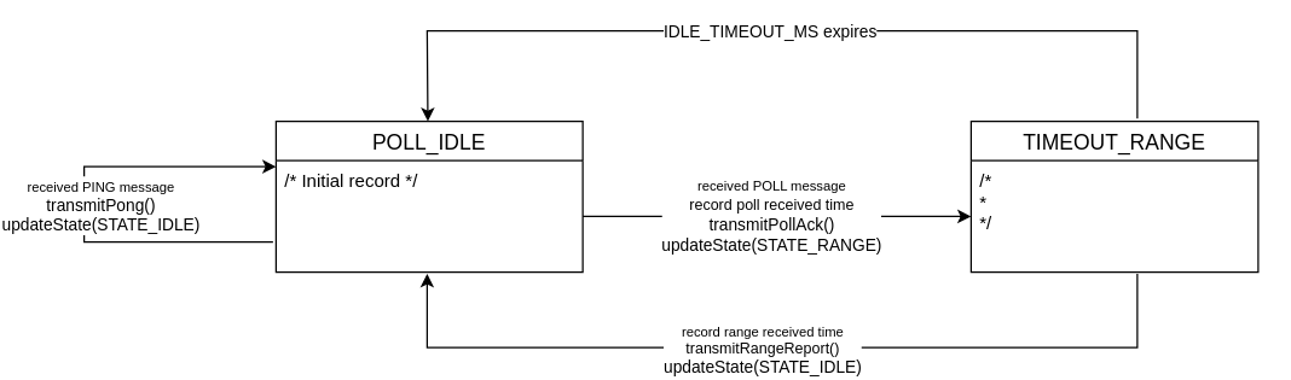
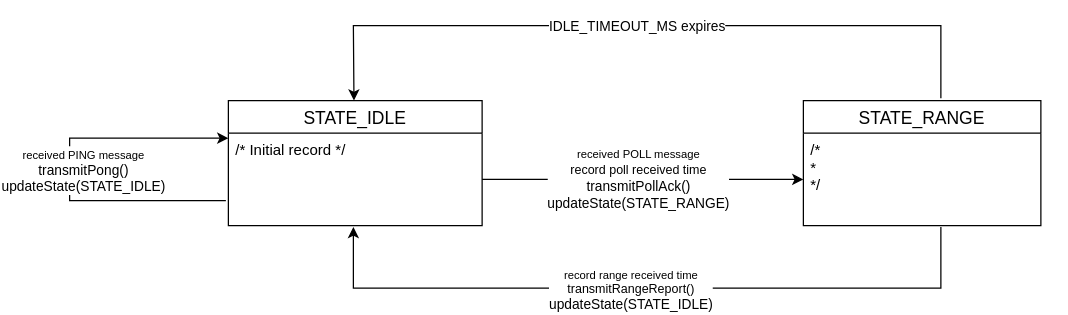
  <mxCell id="0" />
  <mxCell id="1" parent="0" />
- <mxCell id="2" value="POLL_IDLE" style="swimlane;fontStyle=0;childLayout=stackLayout;horizontal=1;startSize=26;horizontalStack=0;resizeParent=1;resizeParentMax=0;resizeLast=0;collapsible=1;marginBottom=0;align=center;fontSize=14;" vertex="1" parent="1"><mxGeometry x="20" y="80" width="203" height="100" as="geometry" /></mxCell>
+ <mxCell id="2" value="STATE_IDLE" style="swimlane;fontStyle=0;childLayout=stackLayout;horizontal=1;startSize=26;horizontalStack=0;resizeParent=1;resizeParentMax=0;resizeLast=0;collapsible=1;marginBottom=0;align=center;fontSize=14;" vertex="1" parent="1"><mxGeometry x="20" y="80" width="203" height="100" as="geometry" /></mxCell>
  <mxCell id="3" value="" style="endArrow=classic;html=1;rounded=0;strokeColor=default;jumpStyle=none;" edge="1" parent="2"><mxGeometry width="50" height="50" relative="1" as="geometry"><mxPoint x="-2" y="80" as="sourcePoint" /><mxPoint y="30" as="targetPoint" /><Array as="points"><mxPoint x="-127" y="80" /><mxPoint x="-127" y="30" /></Array></mxGeometry></mxCell>
  <mxCell id="4" value="&lt;font style=&quot;font-size: 9px;&quot;&gt;received PING message&lt;/font&gt;&lt;br&gt;transmitPong()&lt;br&gt;updateState(STATE_IDLE)" style="edgeLabel;html=1;align=center;verticalAlign=middle;resizable=0;points=[];" vertex="1" connectable="0" parent="3"><mxGeometry x="-0.057" y="1" relative="1" as="geometry"><mxPoint x="11" y="-8" as="offset" /></mxGeometry></mxCell>
  <mxCell id="5" value="/* Initial record */" style="text;strokeColor=none;fillColor=none;spacingLeft=4;spacingRight=4;overflow=hidden;rotatable=0;points=[[0,0.5],[1,0.5]];portConstraint=eastwest;fontSize=12;" vertex="1" parent="2"><mxGeometry y="26" width="203" height="74" as="geometry" /></mxCell>
  <mxCell id="6" value="" style="endArrow=classic;html=1;rounded=0;strokeColor=default;jumpStyle=none;entryX=0.495;entryY=-0.001;entryDx=0;entryDy=0;entryPerimeter=0;" edge="1" parent="1" target="2"><mxGeometry width="50" height="50" relative="1" as="geometry"><mxPoint x="590" y="78" as="sourcePoint" /><mxPoint x="100" y="78" as="targetPoint" /><Array as="points"><mxPoint x="590" y="20" /><mxPoint x="120" y="20" /></Array></mxGeometry></mxCell>
  <mxCell id="7" value="IDLE_TIMEOUT_MS expires" style="edgeLabel;html=1;align=center;verticalAlign=middle;resizable=0;points=[];" vertex="1" connectable="0" parent="1"><mxGeometry x="340.001" y="20.005" as="geometry"><mxPoint x="6" as="offset" /></mxGeometry></mxCell>
- <mxCell id="8" value="TIMEOUT_RANGE" style="swimlane;fontStyle=0;childLayout=stackLayout;horizontal=1;startSize=26;horizontalStack=0;resizeParent=1;resizeParentMax=0;resizeLast=0;collapsible=1;marginBottom=0;align=center;fontSize=14;" vertex="1" parent="1"><mxGeometry x="480" y="80" width="190" height="100" as="geometry" /></mxCell>
+ <mxCell id="8" value="STATE_RANGE" style="swimlane;fontStyle=0;childLayout=stackLayout;horizontal=1;startSize=26;horizontalStack=0;resizeParent=1;resizeParentMax=0;resizeLast=0;collapsible=1;marginBottom=0;align=center;fontSize=14;" vertex="1" parent="1"><mxGeometry x="480" y="80" width="190" height="100" as="geometry" /></mxCell>
  <mxCell id="9" value="/*&#10;* &#10;*/" style="text;strokeColor=none;fillColor=none;spacingLeft=4;spacingRight=4;overflow=hidden;rotatable=0;points=[[0,0.5],[1,0.5]];portConstraint=eastwest;fontSize=12;" vertex="1" parent="8"><mxGeometry y="26" width="190" height="74" as="geometry" /></mxCell>
  <mxCell id="10" value="" style="endArrow=classic;html=1;rounded=0;strokeColor=default;jumpStyle=none;exitX=1;exitY=0.5;exitDx=0;exitDy=0;" edge="1" parent="1" source="5"><mxGeometry width="50" height="50" relative="1" as="geometry"><mxPoint x="-410" y="540" as="sourcePoint" /><mxPoint x="480" y="143" as="targetPoint" /><Array as="points" /></mxGeometry></mxCell>
  <mxCell id="11" value="&lt;font style=&quot;font-size: 9px;&quot;&gt;received POLL message&lt;br&gt;&lt;/font&gt;&lt;span style=&quot;font-size: 10px;&quot;&gt;record poll received time&lt;/span&gt;&lt;br&gt;transmitPollAck()&lt;br&gt;updateState(STATE_RANGE)" style="edgeLabel;html=1;align=center;verticalAlign=middle;resizable=0;points=[];" vertex="1" connectable="0" parent="10"><mxGeometry x="-0.023" relative="1" as="geometry"><mxPoint x="-2" y="-2" as="offset" /></mxGeometry></mxCell>
  <mxCell id="12" value="" style="endArrow=classic;html=1;rounded=0;strokeColor=default;jumpStyle=none;" edge="1" parent="1"><mxGeometry width="50" height="50" relative="1" as="geometry"><mxPoint x="590" y="181" as="sourcePoint" /><mxPoint x="120" y="181" as="targetPoint" /><Array as="points"><mxPoint x="590" y="230" /><mxPoint x="120" y="230" /></Array></mxGeometry></mxCell>
  <mxCell id="13" value="record range received time&lt;br style=&quot;font-size: 11px;&quot;&gt;&lt;font style=&quot;&quot;&gt;&lt;span style=&quot;font-size: 10px;&quot;&gt;transmitRangeReport()&lt;/span&gt;&lt;br&gt;&lt;font style=&quot;font-size: 11px;&quot;&gt;updateState(STATE_IDLE)&lt;/font&gt;&lt;/font&gt;" style="edgeLabel;html=1;align=center;verticalAlign=middle;resizable=0;points=[];fontSize=9;" vertex="1" connectable="0" parent="12"><mxGeometry x="0.049" y="1" relative="1" as="geometry"><mxPoint as="offset" /></mxGeometry></mxCell>
